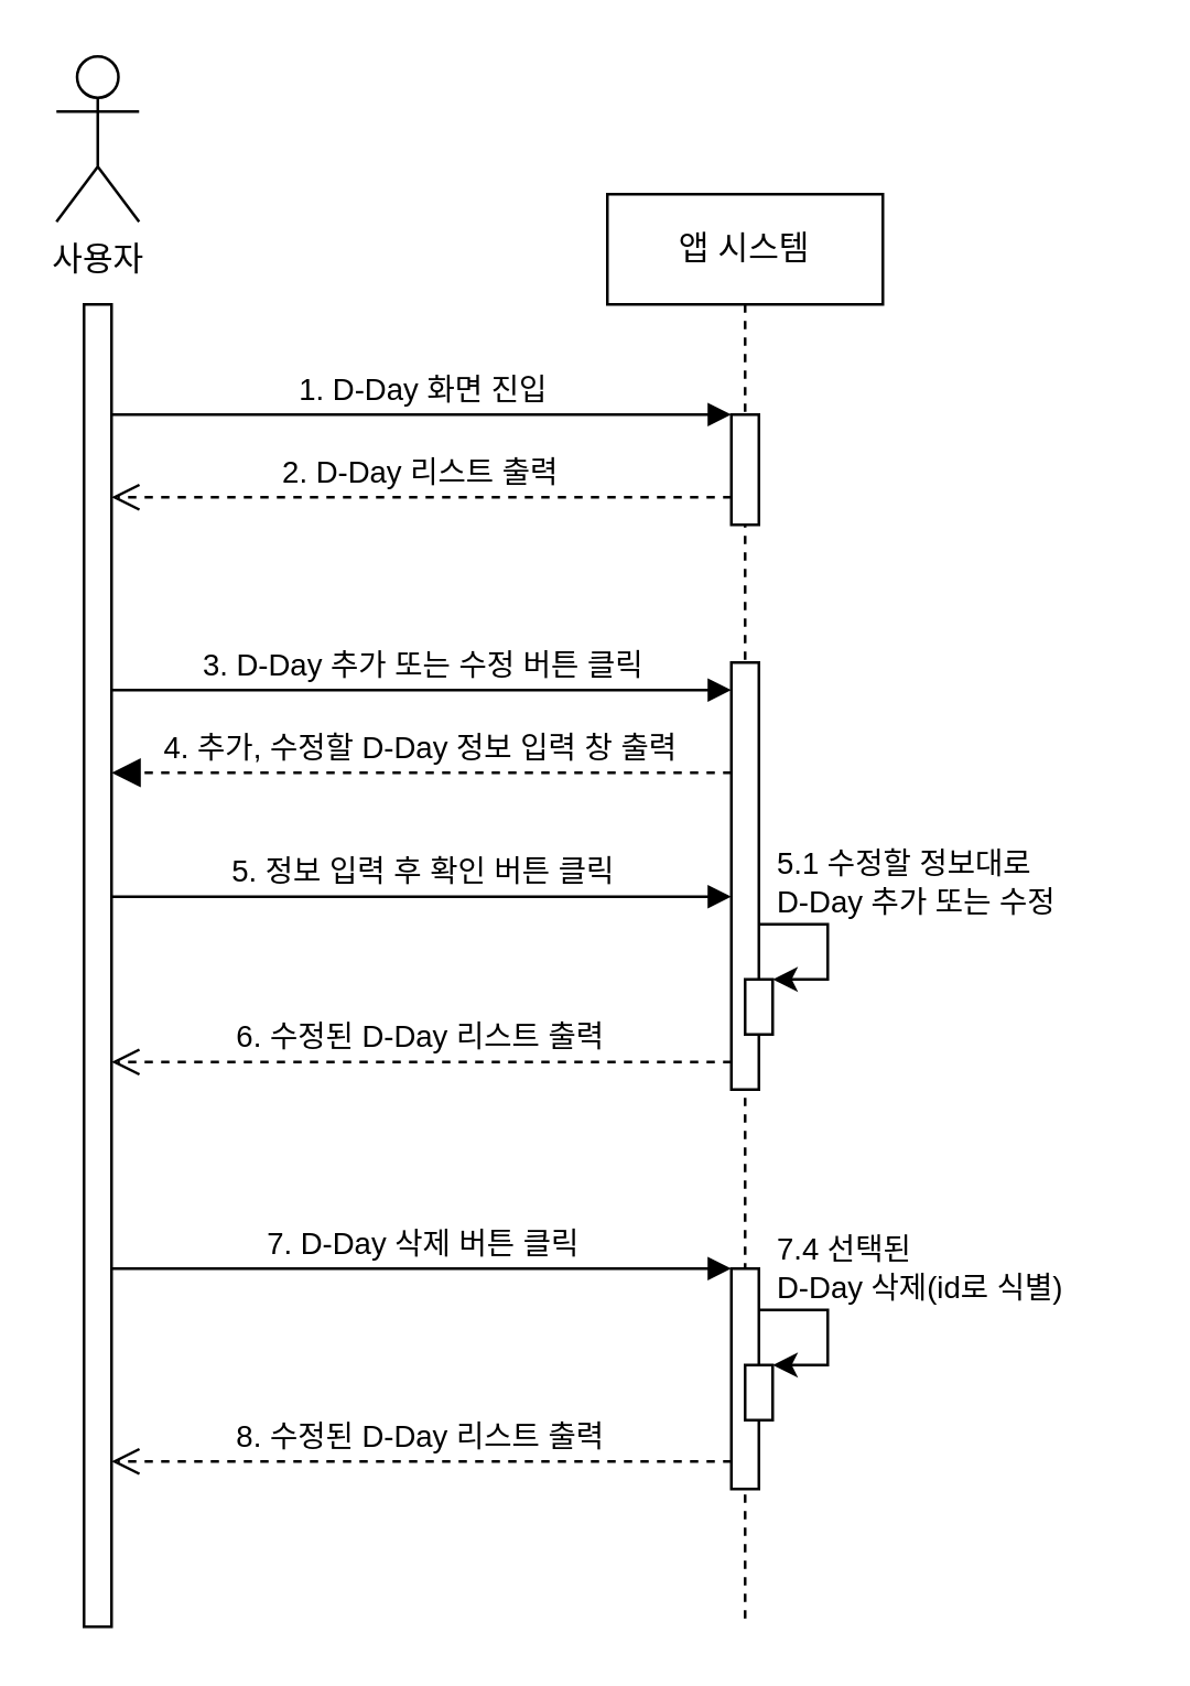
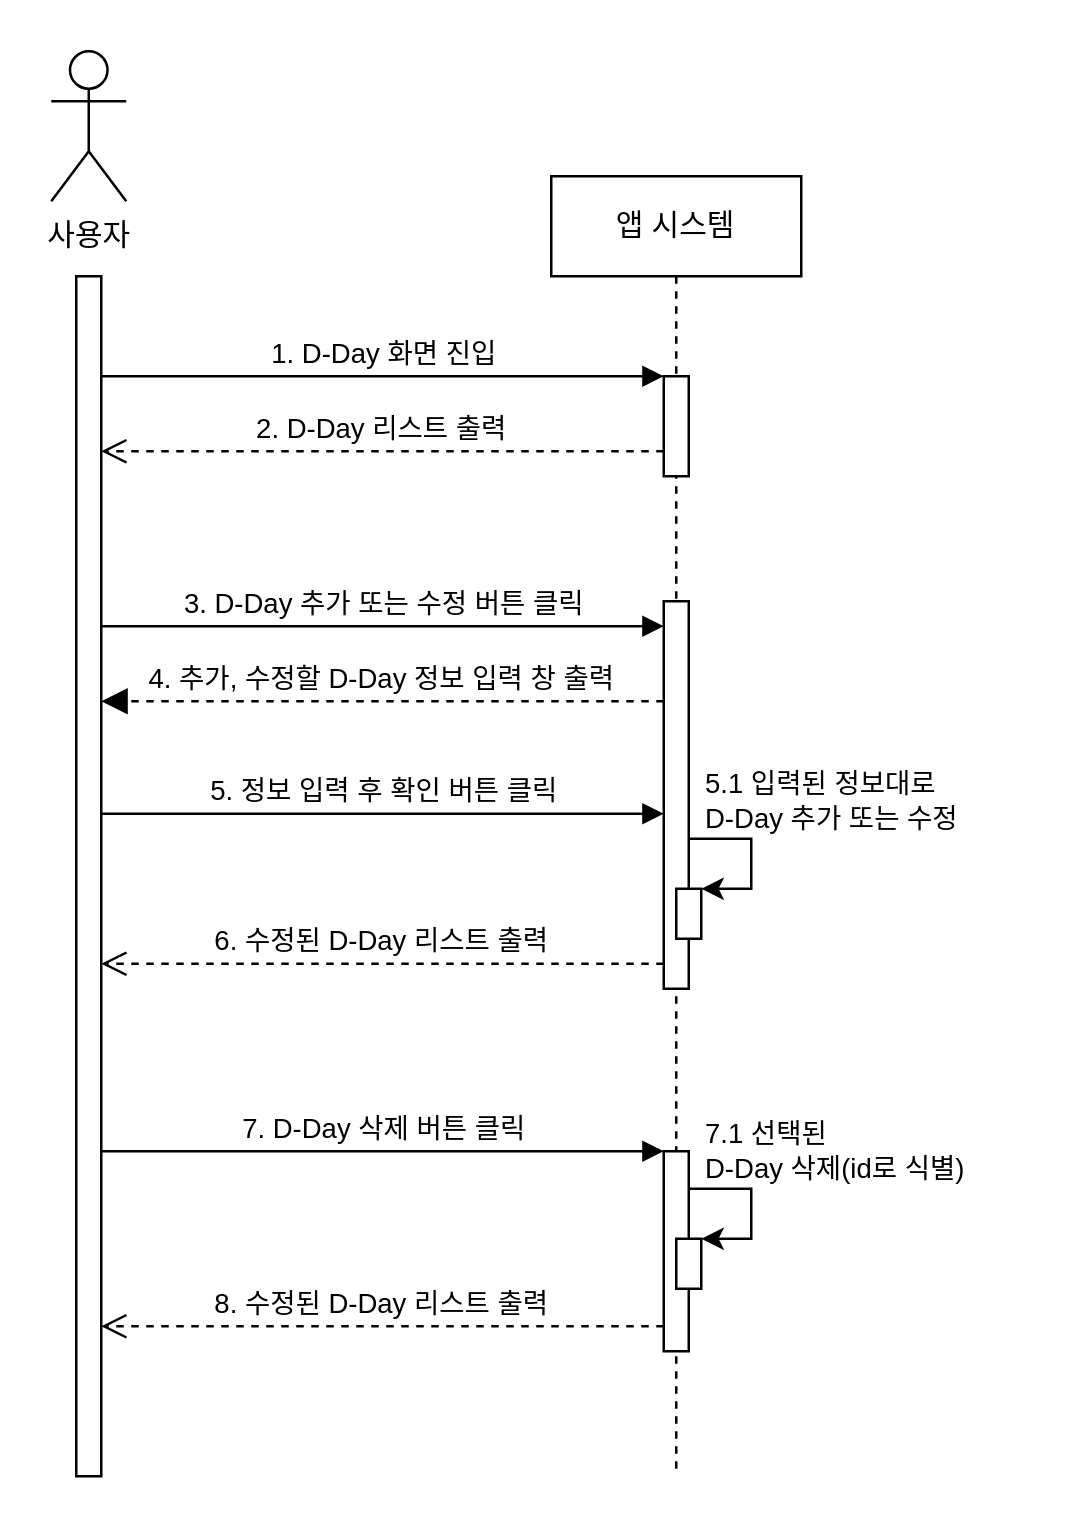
  <mxCell id="0" />
  <mxCell id="1" parent="0" />
  <mxCell id="2" value="앱 시스템" style="shape=umlLifeline;perimeter=lifelinePerimeter;whiteSpace=wrap;html=1;container=0;dropTarget=0;collapsible=0;recursiveResize=0;outlineConnect=0;portConstraint=eastwest;newEdgeStyle={&quot;edgeStyle&quot;:&quot;elbowEdgeStyle&quot;,&quot;elbow&quot;:&quot;vertical&quot;,&quot;curved&quot;:0,&quot;rounded&quot;:0};" parent="1" vertex="1"><mxGeometry x="220" y="70" width="100" height="520" as="geometry" /></mxCell>
  <mxCell id="3" value="" style="html=1;points=[];perimeter=orthogonalPerimeter;outlineConnect=0;targetShapes=umlLifeline;portConstraint=eastwest;newEdgeStyle={&quot;edgeStyle&quot;:&quot;elbowEdgeStyle&quot;,&quot;elbow&quot;:&quot;vertical&quot;,&quot;curved&quot;:0,&quot;rounded&quot;:0};" parent="2" vertex="1"><mxGeometry x="45" y="80" width="10" height="40" as="geometry" /></mxCell>
  <mxCell id="4" value="" style="html=1;points=[];perimeter=orthogonalPerimeter;outlineConnect=0;targetShapes=umlLifeline;portConstraint=eastwest;newEdgeStyle={&quot;edgeStyle&quot;:&quot;elbowEdgeStyle&quot;,&quot;elbow&quot;:&quot;vertical&quot;,&quot;curved&quot;:0,&quot;rounded&quot;:0};" parent="2" vertex="1"><mxGeometry x="45" y="390" width="10" height="80" as="geometry" /></mxCell>
  <mxCell id="5" value="" style="endArrow=classic;html=1;rounded=0;edgeStyle=orthogonalEdgeStyle;" parent="2" target="6" edge="1"><mxGeometry width="50" height="50" relative="1" as="geometry"><mxPoint x="55" y="405" as="sourcePoint" /><mxPoint x="110" y="425" as="targetPoint" /><Array as="points"><mxPoint x="80" y="405" /><mxPoint x="80" y="425" /></Array></mxGeometry></mxCell>
  <mxCell id="6" value="" style="html=1;points=[];perimeter=orthogonalPerimeter;outlineConnect=0;targetShapes=umlLifeline;portConstraint=eastwest;newEdgeStyle={&quot;edgeStyle&quot;:&quot;elbowEdgeStyle&quot;,&quot;elbow&quot;:&quot;vertical&quot;,&quot;curved&quot;:0,&quot;rounded&quot;:0};" parent="2" vertex="1"><mxGeometry x="50" y="425" width="10" height="20" as="geometry" /></mxCell>
  <mxCell id="7" value="1. D-Day 화면 진입" style="html=1;verticalAlign=bottom;endArrow=block;edgeStyle=elbowEdgeStyle;elbow=vertical;curved=0;rounded=0;" parent="1" source="10" target="3" edge="1"><mxGeometry relative="1" as="geometry"><mxPoint x="140" y="160" as="sourcePoint" /><Array as="points"><mxPoint x="125" y="150" /></Array></mxGeometry></mxCell>
  <mxCell id="8" value="2. D-Day 리스트 출력" style="html=1;verticalAlign=bottom;endArrow=open;dashed=1;endSize=8;edgeStyle=elbowEdgeStyle;elbow=vertical;curved=0;rounded=0;" parent="1" source="3" target="10" edge="1"><mxGeometry relative="1" as="geometry"><mxPoint x="40" y="180" as="targetPoint" /><Array as="points"><mxPoint x="135" y="180" /></Array><mxPoint x="210" y="180" as="sourcePoint" /></mxGeometry></mxCell>
  <mxCell id="9" value="사용자" style="shape=umlActor;verticalLabelPosition=bottom;verticalAlign=top;html=1;outlineConnect=0;" parent="1" vertex="1"><mxGeometry x="20" y="20" width="30" height="60" as="geometry" /></mxCell>
  <mxCell id="10" value="" style="html=1;points=[];perimeter=orthogonalPerimeter;outlineConnect=0;targetShapes=umlLifeline;portConstraint=eastwest;newEdgeStyle={&quot;edgeStyle&quot;:&quot;elbowEdgeStyle&quot;,&quot;elbow&quot;:&quot;vertical&quot;,&quot;curved&quot;:0,&quot;rounded&quot;:0};" parent="1" vertex="1"><mxGeometry x="30" y="110" width="10" height="480" as="geometry" /></mxCell>
  <mxCell id="11" value="7. D-Day 삭제 버튼 클릭" style="html=1;verticalAlign=bottom;endArrow=block;edgeStyle=elbowEdgeStyle;elbow=vertical;curved=0;rounded=0;" parent="1" target="4" edge="1"><mxGeometry relative="1" as="geometry"><mxPoint x="40" y="460" as="sourcePoint" /><Array as="points"><mxPoint x="105" y="460" /></Array><mxPoint x="225" y="460" as="targetPoint" /></mxGeometry></mxCell>
  <mxCell id="12" value="8. 수정된 D-Day 리스트 출력" style="html=1;verticalAlign=bottom;endArrow=open;dashed=1;endSize=8;edgeStyle=elbowEdgeStyle;elbow=vertical;curved=0;rounded=0;" parent="1" source="4" edge="1"><mxGeometry relative="1" as="geometry"><mxPoint x="40" y="530" as="targetPoint" /><Array as="points"><mxPoint x="115" y="530" /></Array><mxPoint x="240" y="530" as="sourcePoint" /></mxGeometry></mxCell>
- <mxCell id="13" value="5.1 수정할 정보대로&lt;div&gt;D-Day&amp;nbsp;&lt;span style=&quot;background-color: transparent; color: light-dark(rgb(0, 0, 0), rgb(255, 255, 255));&quot;&gt;추가 또는 수정&lt;/span&gt;&lt;/div&gt;" style="text;html=1;align=left;verticalAlign=middle;resizable=0;points=[];autosize=1;strokeColor=none;fillColor=none;fontSize=11;" parent="1" vertex="1"><mxGeometry x="280" y="300" width="120" height="40" as="geometry" /></mxCell>
+ <mxCell id="13" value="5.1 입력된 정보대로&lt;div&gt;D-Day&amp;nbsp;&lt;span style=&quot;background-color: transparent; color: light-dark(rgb(0, 0, 0), rgb(255, 255, 255));&quot;&gt;추가 또는 수정&lt;/span&gt;&lt;/div&gt;" style="text;html=1;align=left;verticalAlign=middle;resizable=0;points=[];autosize=1;strokeColor=none;fillColor=none;fontSize=11;" parent="1" vertex="1"><mxGeometry x="280" y="300" width="120" height="40" as="geometry" /></mxCell>
  <mxCell id="14" value="" style="html=1;points=[];perimeter=orthogonalPerimeter;outlineConnect=0;targetShapes=umlLifeline;portConstraint=eastwest;newEdgeStyle={&quot;edgeStyle&quot;:&quot;elbowEdgeStyle&quot;,&quot;elbow&quot;:&quot;vertical&quot;,&quot;curved&quot;:0,&quot;rounded&quot;:0};" parent="1" vertex="1"><mxGeometry x="265" y="240" width="10" height="155" as="geometry" /></mxCell>
  <mxCell id="15" value="" style="endArrow=classic;html=1;rounded=0;edgeStyle=orthogonalEdgeStyle;" parent="1" source="14" target="16" edge="1"><mxGeometry width="50" height="50" relative="1" as="geometry"><mxPoint x="280" y="335" as="sourcePoint" /><mxPoint x="330" y="355" as="targetPoint" /><Array as="points"><mxPoint x="300" y="335" /><mxPoint x="300" y="355" /></Array></mxGeometry></mxCell>
  <mxCell id="16" value="" style="html=1;points=[];perimeter=orthogonalPerimeter;outlineConnect=0;targetShapes=umlLifeline;portConstraint=eastwest;newEdgeStyle={&quot;edgeStyle&quot;:&quot;elbowEdgeStyle&quot;,&quot;elbow&quot;:&quot;vertical&quot;,&quot;curved&quot;:0,&quot;rounded&quot;:0};" parent="1" vertex="1"><mxGeometry x="270" y="355" width="10" height="20" as="geometry" /></mxCell>
  <mxCell id="17" value="3. D-Day 추가 또는 수정 버튼 클릭" style="html=1;verticalAlign=bottom;endArrow=block;edgeStyle=elbowEdgeStyle;elbow=vertical;curved=0;rounded=0;" parent="1" target="14" edge="1"><mxGeometry relative="1" as="geometry"><mxPoint x="40" y="250" as="sourcePoint" /><Array as="points"><mxPoint x="115" y="250" /></Array><mxPoint x="225" y="250" as="targetPoint" /></mxGeometry></mxCell>
  <mxCell id="18" value="5. 정보 입력 후 확인 버튼 클릭" style="html=1;verticalAlign=bottom;endArrow=block;edgeStyle=elbowEdgeStyle;elbow=horizontal;curved=0;rounded=0;" parent="1" target="14" edge="1"><mxGeometry relative="1" as="geometry"><mxPoint x="40" y="325" as="sourcePoint" /><Array as="points"><mxPoint x="135" y="325" /></Array><mxPoint x="215" y="325" as="targetPoint" /></mxGeometry></mxCell>
  <mxCell id="19" value="6. 수정된 D-Day 리스트 출력" style="html=1;verticalAlign=bottom;endArrow=open;dashed=1;endSize=8;edgeStyle=elbowEdgeStyle;elbow=vertical;curved=0;rounded=0;" parent="1" source="14" edge="1"><mxGeometry relative="1" as="geometry"><mxPoint x="40" y="385" as="targetPoint" /><Array as="points"><mxPoint x="215" y="385" /></Array><mxPoint x="225" y="385" as="sourcePoint" /></mxGeometry></mxCell>
  <mxCell id="20" value="4. 추가, 수정할 D-Day 정보 입력 창 출력" style="html=1;verticalAlign=bottom;endArrow=block;dashed=1;endSize=8;edgeStyle=elbowEdgeStyle;elbow=vertical;curved=0;rounded=0;endFill=1;" parent="1" source="14" edge="1"><mxGeometry relative="1" as="geometry"><mxPoint x="40" y="280" as="targetPoint" /><Array as="points"><mxPoint x="125" y="280" /></Array><mxPoint x="240" y="280" as="sourcePoint" /></mxGeometry></mxCell>
- <mxCell id="21" value="7.4 선택된&lt;div&gt;D-Day 삭제(id로 식별)&lt;/div&gt;" style="text;html=1;align=left;verticalAlign=middle;resizable=0;points=[];autosize=1;strokeColor=none;fillColor=none;fontSize=11;" parent="1" vertex="1"><mxGeometry x="280" y="440" width="130" height="40" as="geometry" /></mxCell>
+ <mxCell id="21" value="7.1 선택된&lt;div&gt;D-Day 삭제(id로 식별)&lt;/div&gt;" style="text;html=1;align=left;verticalAlign=middle;resizable=0;points=[];autosize=1;strokeColor=none;fillColor=none;fontSize=11;" parent="1" vertex="1"><mxGeometry x="280" y="440" width="130" height="40" as="geometry" /></mxCell>
